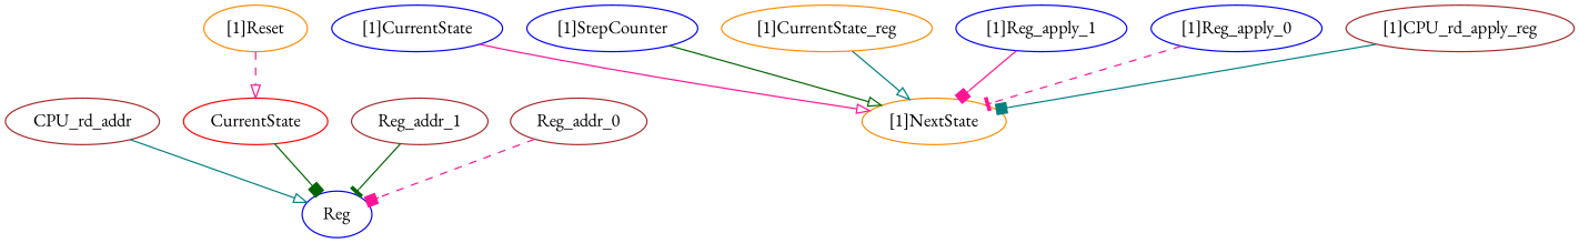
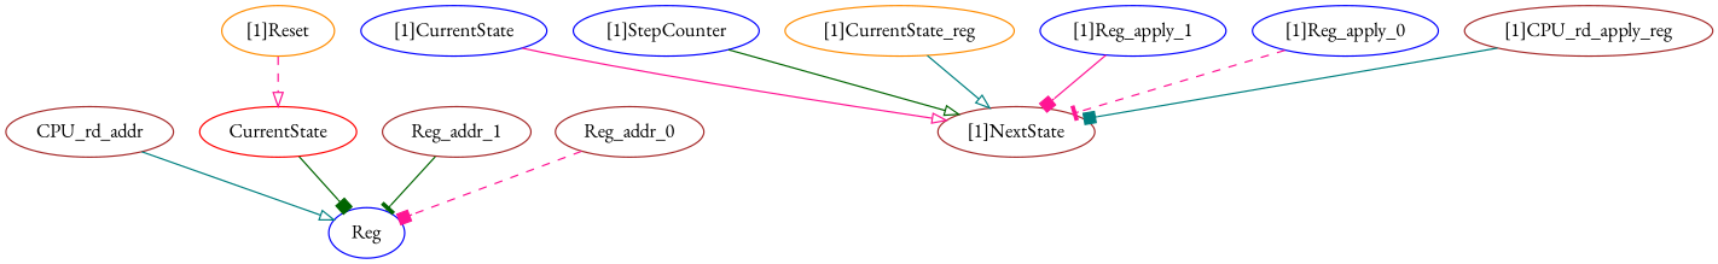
  strict digraph {
    fontname="EB Garamond"
    node [color=blue complexity=2 fontname="EB Garamond" importance=0.076203221149 rank=0.0381016105745]
    edge [arrowhead=onormal color=deeppink fontname="EB Garamond" style=solid]
    n1 [complexity=0 importance=0.0550994052451 label=Reg rank=0.0]
    CPU_rd_addr [color=brown]
    "[1]CurrentState" [complexity=10 importance=4.94216831697 rank=0.494216831697]
-   "[1]NextState" [color=darkorange complexity=3 importance=0.350337846635 rank=0.116779282212]
+   "[1]NextState" [color=brown complexity=3 importance=0.350337846635 rank=0.116779282212]
    CurrentState [color=red complexity=1 importance=0.257836085061 rank=0.257836085061]
    "[1]StepCounter" [complexity=4 importance=1.4577143103 rank=0.364428577576]
    "[1]CurrentState_reg" [color=darkorange complexity=4 importance=1.07772212479 rank=0.269430531198]
    "[1]Reg_apply_1" [complexity=6 importance=1.77279304908 rank=0.29546550818]
    "[1]Reg_apply_0" [complexity=6 importance=1.77279304908 rank=0.29546550818]
    "[1]Reset" [color=darkorange importance=0.536775986026 rank=0.268387993013]
    "[1]CPU_rd_apply_reg" [color=brown complexity=7 importance=2.1603470838 rank=0.308621011972]
    Reg_addr_1 [color=brown]
    Reg_addr_0 [color=brown]
    CPU_rd_addr -> n1 [color=teal]
    "[1]CurrentState" -> "[1]NextState"
    CurrentState -> n1 [arrowhead=box color=darkgreen]
    "[1]StepCounter" -> "[1]NextState" [color=darkgreen]
    "[1]CurrentState_reg" -> "[1]NextState" [color=teal]
    "[1]Reg_apply_1" -> "[1]NextState" [arrowhead=box]
    "[1]Reg_apply_0" -> "[1]NextState" [arrowhead=tee style=dashed]
    "[1]Reset" -> CurrentState [style=dashed]
    "[1]CPU_rd_apply_reg" -> "[1]NextState" [arrowhead=box color=teal]
    Reg_addr_1 -> n1 [arrowhead=tee color=darkgreen]
    Reg_addr_0 -> n1 [arrowhead=box style=dashed]
  }
